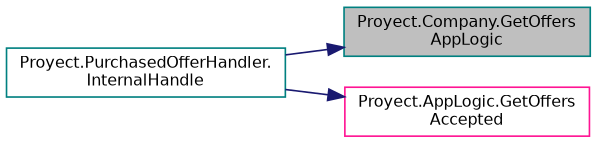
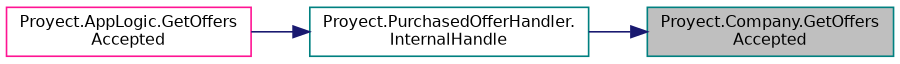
  digraph {
    rankdir=RL
    node [color=teal fillcolor=white fontname=Helvetica fontsize=10 shape=record style=filled]
    edge [color=midnightblue dir=back fontname=Helvetica fontsize=10 labelfontname=Helvetica labelfontsize=10 style=solid]
-   n1 [fillcolor=grey75 fontcolor=black height=0.2 label="Proyect.Company.GetOffers\lAppLogic" width=0.4]
+   n1 [fillcolor=grey75 fontcolor=black height=0.2 label="Proyect.Company.GetOffers\lAccepted" width=0.4]
    n2 [height=0.2 label="Proyect.PurchasedOfferHandler.\lInternalHandle" width=0.4]
    n3 [color=deeppink height=0.2 label="Proyect.AppLogic.GetOffers\lAccepted" width=0.4]
    n1 -> n2
-   n3 -> n2
+   n2 -> n3
  }
